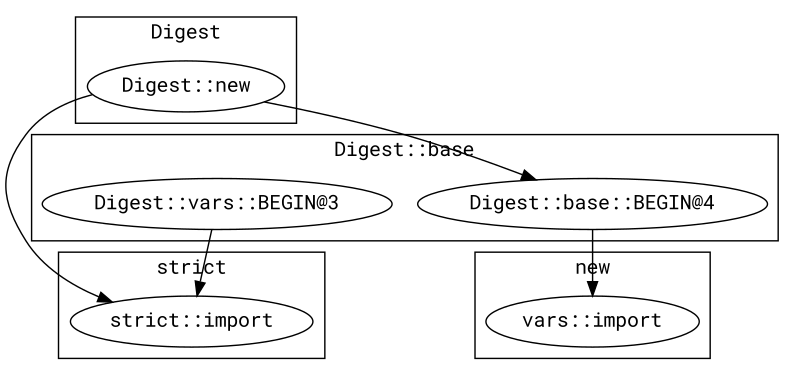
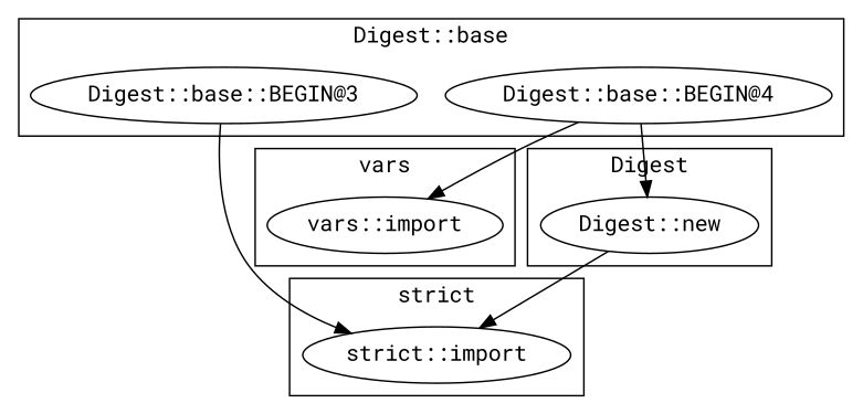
  digraph {
    fontname="Roboto Mono"
    node [fontname="Roboto Mono"]
    edge [fontname="Roboto Mono"]
-   "Digest::base::BEGIN@3" [label="Digest::vars::BEGIN@3"]
+   "Digest::base::BEGIN@3"
    "Digest::base::BEGIN@4"
    "vars::import"
    "strict::import"
    "Digest::new"
    subgraph cluster_1 {
      label="Digest::base"
      "Digest::base::BEGIN@3"
      "Digest::base::BEGIN@4"
    }
    subgraph cluster_2 {
-     label=new
+     label=vars
      "vars::import"
    }
    subgraph cluster_3 {
      label="strict"
      "strict::import"
    }
    subgraph cluster_4 {
      label=Digest
      "Digest::new"
    }
    "Digest::base::BEGIN@3" -> "strict::import"
    "Digest::base::BEGIN@4" -> "vars::import"
-   "Digest::new" -> "Digest::base::BEGIN@4"
+   "Digest::base::BEGIN@4" -> "Digest::new"
    "Digest::new" -> "strict::import"
  }
